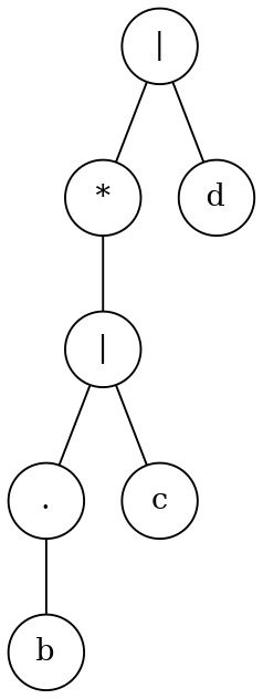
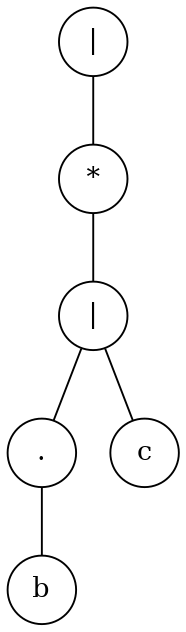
  graph {
    node [shape=circle]
    n1 [label="|"]
    n2 [label="*"]
-   n3 [label=d]
    n4 [label="|"]
    n5 [label="."]
    n6 [label=c]
    n7 [label=b]
    n1 -- n2
-   n1 -- n3
    n2 -- n4
    n4 -- n5
    n4 -- n6
    n5 -- n7
  }
